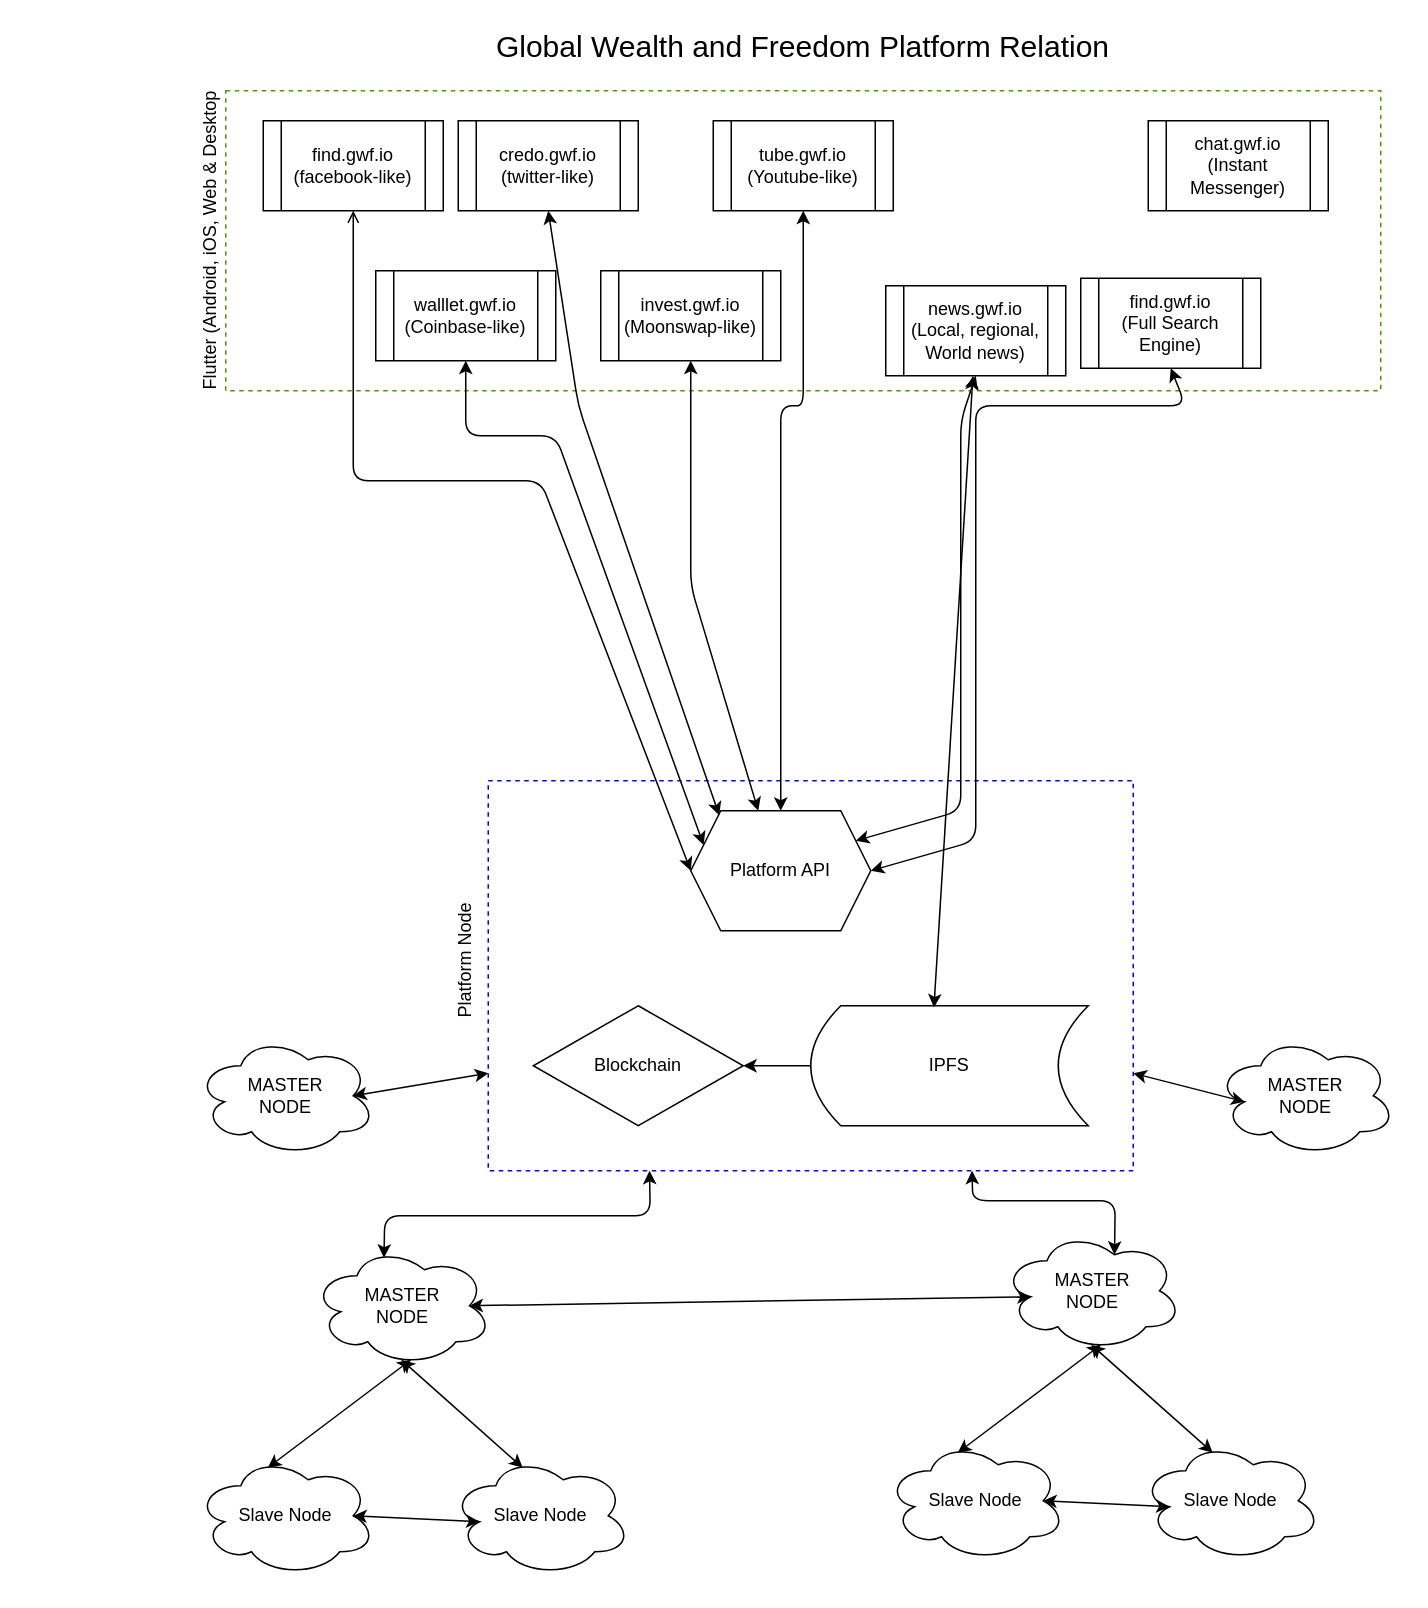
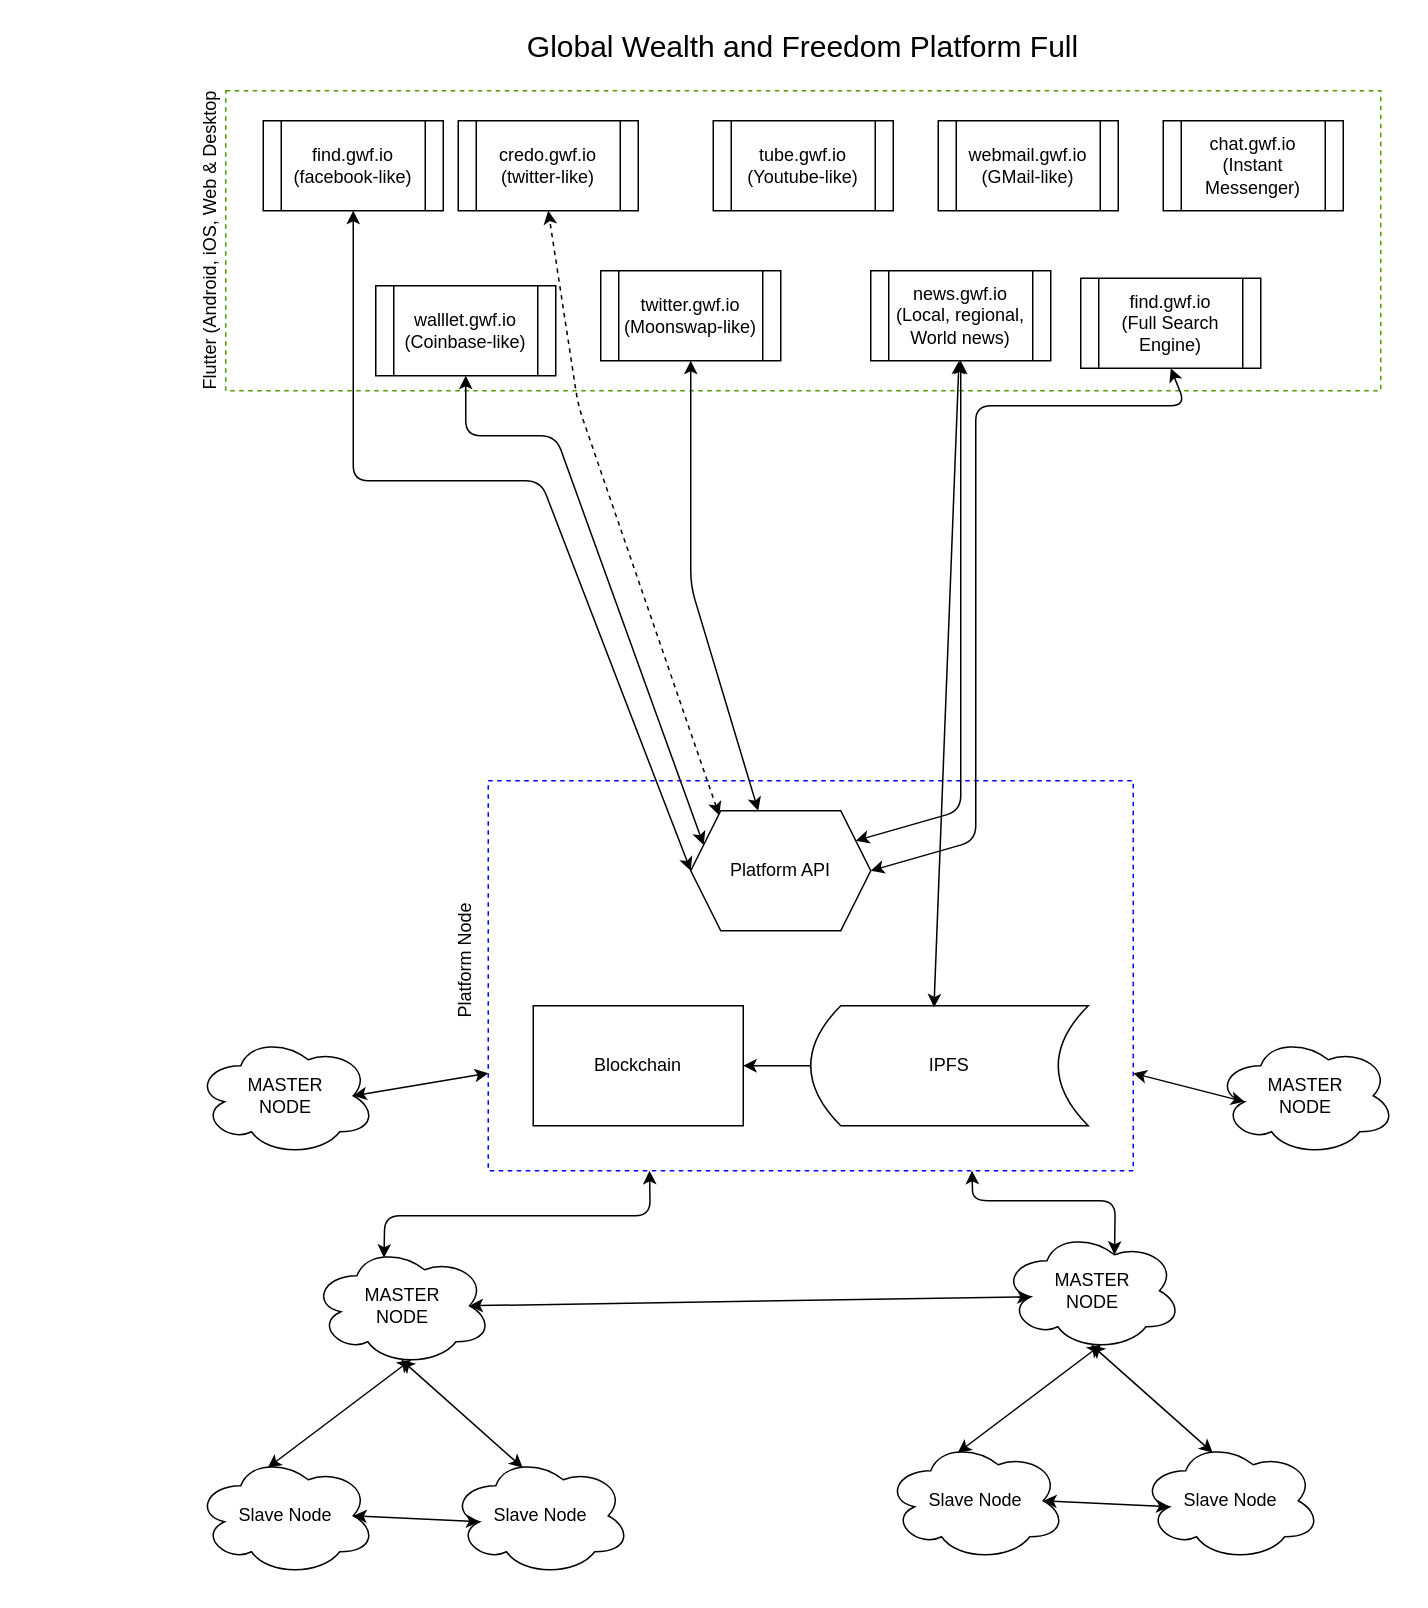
  <mxCell id="0" />
  <mxCell id="1" parent="0" />
  <mxCell id="2" value="" style="group" vertex="1" connectable="0" parent="1"><mxGeometry x="300" y="520" width="455" height="260" as="geometry" /></mxCell>
  <mxCell id="3" value="" style="rounded=0;whiteSpace=wrap;html=1;fillColor=none;dashed=1;strokeColor=#0000FF;" vertex="1" parent="2"><mxGeometry x="25" width="430" height="260" as="geometry" /></mxCell>
- <mxCell id="4" value="Blockchain" style="rhombus;whiteSpace=wrap;html=1;" vertex="1" parent="2"><mxGeometry x="55" y="150" width="140" height="80" as="geometry" /></mxCell>
+ <mxCell id="4" value="Blockchain" style="rounded=0;whiteSpace=wrap;html=1;" vertex="1" parent="2"><mxGeometry x="55" y="150" width="140" height="80" as="geometry" /></mxCell>
  <mxCell id="5" value="IPFS" style="shape=dataStorage;whiteSpace=wrap;html=1;fixedSize=1;" vertex="1" parent="2"><mxGeometry x="240" y="150" width="185" height="80" as="geometry" /></mxCell>
  <mxCell id="6" value="Platform API" style="shape=hexagon;perimeter=hexagonPerimeter2;whiteSpace=wrap;html=1;fixedSize=1;strokeColor=#000000;fillColor=#ffffff;" vertex="1" parent="2"><mxGeometry x="160" y="20" width="120" height="80" as="geometry" /></mxCell>
  <mxCell id="7" value="Platform Node" style="text;html=1;strokeColor=none;fillColor=none;align=center;verticalAlign=middle;whiteSpace=wrap;rounded=0;dashed=1;rotation=270;" vertex="1" parent="2"><mxGeometry x="-35" y="110" width="90" height="20" as="geometry" /></mxCell>
  <mxCell id="8" value="" style="endArrow=classic;startArrow=classic;html=1;fontSize=20;exitX=0.444;exitY=0.014;exitDx=0;exitDy=0;exitPerimeter=0;" edge="1" parent="2" source="5" target="20"><mxGeometry width="50" height="50" relative="1" as="geometry"><mxPoint x="250" y="150" as="sourcePoint" /><mxPoint x="300" y="100" as="targetPoint" /></mxGeometry></mxCell>
  <mxCell id="9" value="" style="endArrow=none;startArrow=classic;html=1;fontSize=20;entryX=0;entryY=0.5;entryDx=0;entryDy=0;exitX=1;exitY=0.5;exitDx=0;exitDy=0;" edge="1" parent="2" source="4" target="5"><mxGeometry width="50" height="50" relative="1" as="geometry"><mxPoint x="190" y="220" as="sourcePoint" /><mxPoint x="240" y="170" as="targetPoint" /></mxGeometry></mxCell>
  <mxCell id="10" value="" style="group" vertex="1" connectable="0" parent="1"><mxGeometry x="125" y="40" width="795" height="240" as="geometry" /></mxCell>
  <mxCell id="11" value="" style="rounded=0;whiteSpace=wrap;html=1;fillColor=none;dashed=1;strokeColor=#4D9900;" vertex="1" parent="10"><mxGeometry x="25.0" y="20" width="770" height="200" as="geometry" /></mxCell>
  <mxCell id="12" value="find.gwf.io&lt;br&gt;(facebook-like)" style="shape=process;whiteSpace=wrap;html=1;backgroundOutline=1;" vertex="1" parent="10"><mxGeometry x="50.0" y="40" width="120" height="60" as="geometry" /></mxCell>
  <mxCell id="13" value="credo.gwf.io&lt;br&gt;(twitter-like)" style="shape=process;whiteSpace=wrap;html=1;backgroundOutline=1;" vertex="1" parent="10"><mxGeometry x="180" y="40" width="120" height="60" as="geometry" /></mxCell>
  <mxCell id="14" value="tube.gwf.io&lt;br&gt;(Youtube-like)" style="shape=process;whiteSpace=wrap;html=1;backgroundOutline=1;" vertex="1" parent="10"><mxGeometry x="350" y="40" width="120" height="60" as="geometry" /></mxCell>
- <mxCell id="16" value="chat.gwf.io&lt;br&gt;(Instant Messenger)" style="shape=process;whiteSpace=wrap;html=1;backgroundOutline=1;" vertex="1" parent="10"><mxGeometry x="640" y="40" width="120" height="60" as="geometry" /></mxCell>
- <mxCell id="17" value="walllet.gwf.io&lt;br&gt;(Coinbase-like)" style="shape=process;whiteSpace=wrap;html=1;backgroundOutline=1;" vertex="1" parent="10"><mxGeometry x="125.0" y="140" width="120" height="60" as="geometry" /></mxCell>
- <mxCell id="18" value="invest.gwf.io&lt;br&gt;(Moonswap-like)" style="shape=process;whiteSpace=wrap;html=1;backgroundOutline=1;" vertex="1" parent="10"><mxGeometry x="275" y="140" width="120" height="60" as="geometry" /></mxCell>
+ <mxCell id="15" value="webmail.gwf.io&lt;br&gt;(GMail-like)" style="shape=process;whiteSpace=wrap;html=1;backgroundOutline=1;" vertex="1" parent="10"><mxGeometry x="500" y="40" width="120" height="60" as="geometry" /></mxCell>
+ <mxCell id="16" value="chat.gwf.io&lt;br&gt;(Instant Messenger)" style="shape=process;whiteSpace=wrap;html=1;backgroundOutline=1;" vertex="1" parent="10"><mxGeometry x="650" y="40" width="120" height="60" as="geometry" /></mxCell>
+ <mxCell id="17" value="walllet.gwf.io&lt;br&gt;(Coinbase-like)" style="shape=process;whiteSpace=wrap;html=1;backgroundOutline=1;" vertex="1" parent="10"><mxGeometry x="125.0" y="150" width="120" height="60" as="geometry" /></mxCell>
+ <mxCell id="18" value="twitter.gwf.io&lt;br&gt;(Moonswap-like)" style="shape=process;whiteSpace=wrap;html=1;backgroundOutline=1;" vertex="1" parent="10"><mxGeometry x="275" y="140" width="120" height="60" as="geometry" /></mxCell>
  <mxCell id="19" value="Flutter (Android, iOS, Web &amp;amp; Desktop" style="text;html=1;strokeColor=none;fillColor=none;align=center;verticalAlign=middle;whiteSpace=wrap;rounded=0;dashed=1;rotation=270;" vertex="1" parent="10"><mxGeometry x="-105.0" y="105" width="240" height="30" as="geometry" /></mxCell>
- <mxCell id="20" value="news.gwf.io&lt;br&gt;(Local, regional, World news)" style="shape=process;whiteSpace=wrap;html=1;backgroundOutline=1;" vertex="1" parent="10"><mxGeometry x="465" y="150" width="120" height="60" as="geometry" /></mxCell>
+ <mxCell id="20" value="news.gwf.io&lt;br&gt;(Local, regional, World news)" style="shape=process;whiteSpace=wrap;html=1;backgroundOutline=1;" vertex="1" parent="10"><mxGeometry x="455" y="140" width="120" height="60" as="geometry" /></mxCell>
  <mxCell id="21" value="find.gwf.io&lt;br&gt;(Full Search Engine)" style="shape=process;whiteSpace=wrap;html=1;backgroundOutline=1;strokeColor=#000000;fillColor=#ffffff;" vertex="1" parent="10"><mxGeometry x="595" y="145" width="120" height="60" as="geometry" /></mxCell>
- <mxCell id="22" value="" style="endArrow=open;startArrow=classic;html=1;entryX=0.5;entryY=1;entryDx=0;entryDy=0;exitX=0;exitY=0.5;exitDx=0;exitDy=0;" edge="1" parent="1" source="6" target="12"><mxGeometry width="50" height="50" relative="1" as="geometry"><mxPoint x="235" y="310" as="sourcePoint" /><mxPoint x="460" y="280" as="targetPoint" /><Array as="points"><mxPoint x="360" y="320" /><mxPoint x="235" y="320" /></Array></mxGeometry></mxCell>
+ <mxCell id="22" value="" style="endArrow=classic;startArrow=classic;html=1;entryX=0.5;entryY=1;entryDx=0;entryDy=0;exitX=0;exitY=0.5;exitDx=0;exitDy=0;" edge="1" parent="1" source="6" target="12"><mxGeometry width="50" height="50" relative="1" as="geometry"><mxPoint x="235" y="310" as="sourcePoint" /><mxPoint x="460" y="280" as="targetPoint" /><Array as="points"><mxPoint x="360" y="320" /><mxPoint x="235" y="320" /></Array></mxGeometry></mxCell>
  <mxCell id="23" value="" style="endArrow=classic;startArrow=classic;html=1;entryX=0.5;entryY=1;entryDx=0;entryDy=0;exitX=0;exitY=0.25;exitDx=0;exitDy=0;" edge="1" parent="1" source="6" target="17"><mxGeometry width="50" height="50" relative="1" as="geometry"><mxPoint x="410" y="330" as="sourcePoint" /><mxPoint x="460" y="280" as="targetPoint" /><Array as="points"><mxPoint x="370" y="290" /><mxPoint x="310" y="290" /></Array></mxGeometry></mxCell>
- <mxCell id="24" value="" style="endArrow=classic;startArrow=classic;html=1;entryX=0.5;entryY=1;entryDx=0;entryDy=0;exitX=0.158;exitY=0.038;exitDx=0;exitDy=0;exitPerimeter=0;" edge="1" parent="1" source="6" target="13"><mxGeometry width="50" height="50" relative="1" as="geometry"><mxPoint x="410" y="330" as="sourcePoint" /><mxPoint x="460" y="280" as="targetPoint" /><Array as="points"><mxPoint x="385" y="270" /></Array></mxGeometry></mxCell>
+ <mxCell id="24" value="" style="endArrow=classic;startArrow=classic;html=1;entryX=0.5;entryY=1;entryDx=0;entryDy=0;exitX=0.158;exitY=0.038;exitDx=0;exitDy=0;exitPerimeter=0;dashed=1;" edge="1" parent="1" source="6" target="13"><mxGeometry width="50" height="50" relative="1" as="geometry"><mxPoint x="410" y="330" as="sourcePoint" /><mxPoint x="460" y="280" as="targetPoint" /><Array as="points"><mxPoint x="385" y="270" /></Array></mxGeometry></mxCell>
  <mxCell id="25" value="" style="endArrow=classic;startArrow=classic;html=1;entryX=0.5;entryY=1;entryDx=0;entryDy=0;exitX=0.375;exitY=0;exitDx=0;exitDy=0;" edge="1" parent="1" source="6" target="18"><mxGeometry width="50" height="50" relative="1" as="geometry"><mxPoint x="410" y="330" as="sourcePoint" /><mxPoint x="460" y="280" as="targetPoint" /><Array as="points"><mxPoint x="460" y="390" /></Array></mxGeometry></mxCell>
- <mxCell id="26" value="" style="endArrow=classic;startArrow=classic;html=1;entryX=0.5;entryY=1;entryDx=0;entryDy=0;exitX=0.5;exitY=0;exitDx=0;exitDy=0;" edge="1" parent="1" source="6" target="14"><mxGeometry width="50" height="50" relative="1" as="geometry"><mxPoint x="410" y="330" as="sourcePoint" /><mxPoint x="460" y="280" as="targetPoint" /><Array as="points"><mxPoint x="520" y="270" /><mxPoint x="535" y="270" /></Array></mxGeometry></mxCell>
  <mxCell id="27" value="" style="endArrow=classic;startArrow=classic;html=1;entryX=0.5;entryY=1;entryDx=0;entryDy=0;" edge="1" parent="1" target="20"><mxGeometry width="50" height="50" relative="1" as="geometry"><mxPoint x="570" y="560" as="sourcePoint" /><mxPoint x="680" y="300" as="targetPoint" /><Array as="points"><mxPoint x="640" y="540" /><mxPoint x="640" y="280" /></Array></mxGeometry></mxCell>
  <mxCell id="28" value="" style="endArrow=classic;startArrow=classic;html=1;entryX=0.5;entryY=1;entryDx=0;entryDy=0;exitX=1;exitY=0.5;exitDx=0;exitDy=0;" edge="1" parent="1" source="6" target="21"><mxGeometry width="50" height="50" relative="1" as="geometry"><mxPoint x="710" y="410" as="sourcePoint" /><mxPoint x="760" y="360" as="targetPoint" /><Array as="points"><mxPoint x="650" y="560" /><mxPoint x="650" y="270" /><mxPoint x="790" y="270" /></Array></mxGeometry></mxCell>
  <mxCell id="29" value="" style="group" vertex="1" connectable="0" parent="1"><mxGeometry x="130" y="830" width="290" height="220" as="geometry" /></mxCell>
  <mxCell id="30" value="MASTER&lt;br&gt;NODE" style="ellipse;shape=cloud;whiteSpace=wrap;html=1;strokeColor=#000000;fillColor=#ffffff;" vertex="1" parent="29"><mxGeometry x="77.5" width="120" height="80" as="geometry" /></mxCell>
  <mxCell id="31" value="Slave Node" style="ellipse;shape=cloud;whiteSpace=wrap;html=1;strokeColor=#000000;fillColor=#ffffff;" vertex="1" parent="29"><mxGeometry y="140" width="120" height="80" as="geometry" /></mxCell>
  <mxCell id="32" value="&lt;span&gt;Slave Node&lt;/span&gt;" style="ellipse;shape=cloud;whiteSpace=wrap;html=1;strokeColor=#000000;fillColor=#ffffff;" vertex="1" parent="29"><mxGeometry x="170" y="140" width="120" height="80" as="geometry" /></mxCell>
  <mxCell id="33" value="" style="endArrow=classic;startArrow=classic;html=1;entryX=0.55;entryY=0.95;entryDx=0;entryDy=0;entryPerimeter=0;exitX=0.4;exitY=0.1;exitDx=0;exitDy=0;exitPerimeter=0;" edge="1" parent="29" source="31" target="30"><mxGeometry width="50" height="50" relative="1" as="geometry"><mxPoint x="60" y="130" as="sourcePoint" /><mxPoint x="110" y="80" as="targetPoint" /></mxGeometry></mxCell>
  <mxCell id="34" value="" style="endArrow=classic;startArrow=classic;html=1;entryX=0.496;entryY=0.95;entryDx=0;entryDy=0;entryPerimeter=0;exitX=0.4;exitY=0.1;exitDx=0;exitDy=0;exitPerimeter=0;" edge="1" parent="29" source="32" target="30"><mxGeometry width="50" height="50" relative="1" as="geometry"><mxPoint x="160" y="140" as="sourcePoint" /><mxPoint x="210" y="90" as="targetPoint" /></mxGeometry></mxCell>
  <mxCell id="35" value="" style="endArrow=classic;startArrow=classic;html=1;exitX=0.875;exitY=0.5;exitDx=0;exitDy=0;exitPerimeter=0;entryX=0.16;entryY=0.55;entryDx=0;entryDy=0;entryPerimeter=0;" edge="1" parent="29" source="31" target="32"><mxGeometry width="50" height="50" relative="1" as="geometry"><mxPoint x="120" y="170" as="sourcePoint" /><mxPoint x="170" y="120" as="targetPoint" /></mxGeometry></mxCell>
  <mxCell id="36" value="" style="group" vertex="1" connectable="0" parent="1"><mxGeometry x="590" y="820" width="290" height="220" as="geometry" /></mxCell>
  <mxCell id="37" value="MASTER&lt;br&gt;NODE" style="ellipse;shape=cloud;whiteSpace=wrap;html=1;strokeColor=#000000;fillColor=#ffffff;" vertex="1" parent="36"><mxGeometry x="77.5" width="120" height="80" as="geometry" /></mxCell>
  <mxCell id="38" value="Slave Node" style="ellipse;shape=cloud;whiteSpace=wrap;html=1;strokeColor=#000000;fillColor=#ffffff;" vertex="1" parent="36"><mxGeometry y="140" width="120" height="80" as="geometry" /></mxCell>
  <mxCell id="39" value="&lt;span&gt;Slave Node&lt;/span&gt;" style="ellipse;shape=cloud;whiteSpace=wrap;html=1;strokeColor=#000000;fillColor=#ffffff;" vertex="1" parent="36"><mxGeometry x="170" y="140" width="120" height="80" as="geometry" /></mxCell>
  <mxCell id="40" value="" style="endArrow=classic;startArrow=classic;html=1;entryX=0.55;entryY=0.95;entryDx=0;entryDy=0;entryPerimeter=0;exitX=0.4;exitY=0.1;exitDx=0;exitDy=0;exitPerimeter=0;" edge="1" parent="36" source="38" target="37"><mxGeometry width="50" height="50" relative="1" as="geometry"><mxPoint x="60" y="130" as="sourcePoint" /><mxPoint x="110" y="80" as="targetPoint" /></mxGeometry></mxCell>
  <mxCell id="41" value="" style="endArrow=classic;startArrow=classic;html=1;entryX=0.496;entryY=0.95;entryDx=0;entryDy=0;entryPerimeter=0;exitX=0.4;exitY=0.1;exitDx=0;exitDy=0;exitPerimeter=0;" edge="1" parent="36" source="39" target="37"><mxGeometry width="50" height="50" relative="1" as="geometry"><mxPoint x="160" y="140" as="sourcePoint" /><mxPoint x="210" y="90" as="targetPoint" /></mxGeometry></mxCell>
  <mxCell id="42" value="" style="endArrow=classic;startArrow=classic;html=1;exitX=0.875;exitY=0.5;exitDx=0;exitDy=0;exitPerimeter=0;entryX=0.16;entryY=0.55;entryDx=0;entryDy=0;entryPerimeter=0;" edge="1" parent="36" source="38" target="39"><mxGeometry width="50" height="50" relative="1" as="geometry"><mxPoint x="120" y="170" as="sourcePoint" /><mxPoint x="170" y="120" as="targetPoint" /></mxGeometry></mxCell>
  <mxCell id="43" value="" style="endArrow=classic;startArrow=classic;html=1;exitX=0.875;exitY=0.5;exitDx=0;exitDy=0;exitPerimeter=0;entryX=0.16;entryY=0.55;entryDx=0;entryDy=0;entryPerimeter=0;" edge="1" parent="1" source="30" target="37"><mxGeometry width="50" height="50" relative="1" as="geometry"><mxPoint x="500" y="910" as="sourcePoint" /><mxPoint x="550" y="860" as="targetPoint" /></mxGeometry></mxCell>
  <mxCell id="44" value="" style="endArrow=classic;startArrow=classic;html=1;exitX=0.4;exitY=0.1;exitDx=0;exitDy=0;exitPerimeter=0;entryX=0.25;entryY=1;entryDx=0;entryDy=0;" edge="1" parent="1" source="30" target="3"><mxGeometry width="50" height="50" relative="1" as="geometry"><mxPoint x="440" y="850" as="sourcePoint" /><mxPoint x="490" y="800" as="targetPoint" /><Array as="points"><mxPoint x="256" y="810" /><mxPoint x="433" y="810" /></Array></mxGeometry></mxCell>
  <mxCell id="45" value="" style="endArrow=classic;startArrow=classic;html=1;entryX=0.75;entryY=1;entryDx=0;entryDy=0;exitX=0.625;exitY=0.2;exitDx=0;exitDy=0;exitPerimeter=0;" edge="1" parent="1" source="37" target="3"><mxGeometry width="50" height="50" relative="1" as="geometry"><mxPoint x="520" y="850" as="sourcePoint" /><mxPoint x="570" y="800" as="targetPoint" /><Array as="points"><mxPoint x="743" y="800" /><mxPoint x="648" y="800" /></Array></mxGeometry></mxCell>
  <mxCell id="46" value="&lt;span&gt;MASTER&lt;/span&gt;&lt;br&gt;&lt;span&gt;NODE&lt;/span&gt;" style="ellipse;shape=cloud;whiteSpace=wrap;html=1;strokeColor=#000000;fillColor=#ffffff;" vertex="1" parent="1"><mxGeometry x="130" y="690" width="120" height="80" as="geometry" /></mxCell>
  <mxCell id="47" value="&lt;span&gt;MASTER&lt;/span&gt;&lt;br&gt;&lt;span&gt;NODE&lt;/span&gt;" style="ellipse;shape=cloud;whiteSpace=wrap;html=1;strokeColor=#000000;fillColor=#ffffff;" vertex="1" parent="1"><mxGeometry x="810" y="690" width="120" height="80" as="geometry" /></mxCell>
  <mxCell id="48" value="" style="endArrow=classic;startArrow=classic;html=1;exitX=0.875;exitY=0.5;exitDx=0;exitDy=0;exitPerimeter=0;entryX=0;entryY=0.75;entryDx=0;entryDy=0;" edge="1" parent="1" source="46" target="3"><mxGeometry width="50" height="50" relative="1" as="geometry"><mxPoint x="260" y="760" as="sourcePoint" /><mxPoint x="310" y="710" as="targetPoint" /></mxGeometry></mxCell>
  <mxCell id="49" value="" style="endArrow=classic;startArrow=classic;html=1;exitX=1;exitY=0.75;exitDx=0;exitDy=0;entryX=0.16;entryY=0.55;entryDx=0;entryDy=0;entryPerimeter=0;" edge="1" parent="1" source="3" target="47"><mxGeometry width="50" height="50" relative="1" as="geometry"><mxPoint x="760" y="750" as="sourcePoint" /><mxPoint x="810" y="700" as="targetPoint" /></mxGeometry></mxCell>
- <mxCell id="50" value="Global Wealth and Freedom Platform Relation" style="text;html=1;strokeColor=none;fillColor=none;align=center;verticalAlign=middle;whiteSpace=wrap;rounded=0;fontSize=20;" vertex="1" parent="1"><mxGeometry x="310" y="20" width="450" height="20" as="geometry" /></mxCell>
+ <mxCell id="50" value="Global Wealth and Freedom Platform Full" style="text;html=1;strokeColor=none;fillColor=none;align=center;verticalAlign=middle;whiteSpace=wrap;rounded=0;fontSize=20;" vertex="1" parent="1"><mxGeometry x="310" y="20" width="450" height="20" as="geometry" /></mxCell>
